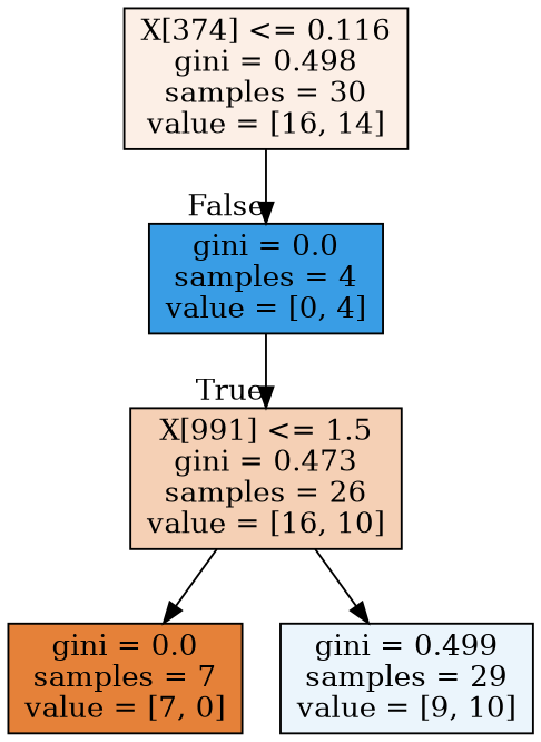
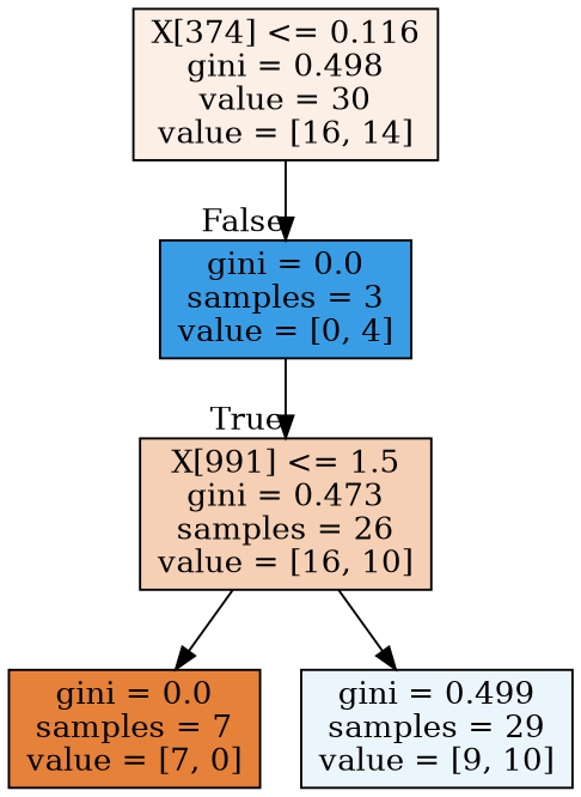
  digraph {
    node [color=black shape=box style=filled]
-   n1 [fillcolor="#fcefe6" label="X[374] <= 0.116\ngini = 0.498\nsamples = 30\nvalue = [16, 14]"]
-   n2 [fillcolor="#399de5" label="gini = 0.0\nsamples = 4\nvalue = [0, 4]"]
+   n1 [fillcolor="#fcefe6" label="X[374] <= 0.116\ngini = 0.498\nvalue = 30\nvalue = [16, 14]"]
+   n2 [fillcolor="#399de5" label="gini = 0.0\nsamples = 3\nvalue = [0, 4]"]
    n3 [fillcolor="#f5d0b5" label="X[991] <= 1.5\ngini = 0.473\nsamples = 26\nvalue = [16, 10]"]
    n4 [fillcolor="#e58139" label="gini = 0.0\nsamples = 7\nvalue = [7, 0]"]
    n5 [fillcolor="#ebf5fc" label="gini = 0.499\nsamples = 29\nvalue = [9, 10]"]
    n1 -> n2 [headlabel=False labelangle=-45 labeldistance=2.5]
    n2 -> n3 [headlabel=True labelangle=45 labeldistance=2.5]
    n3 -> n4
    n3 -> n5
  }
